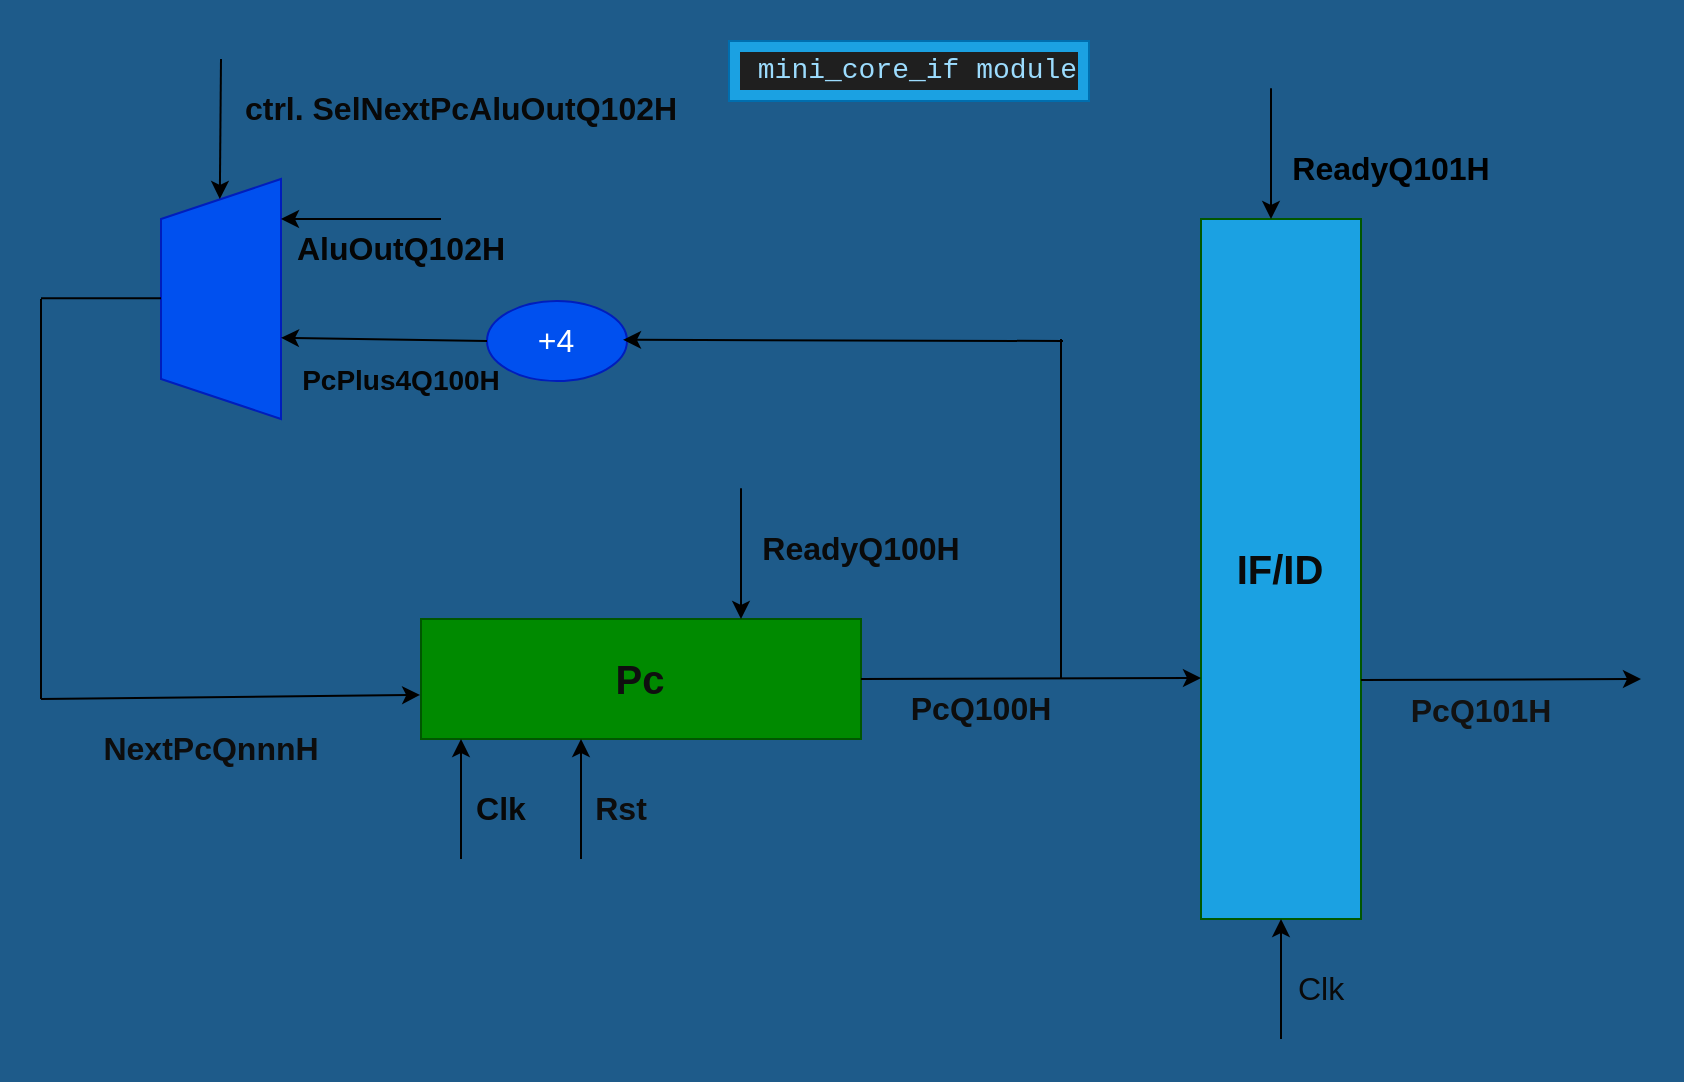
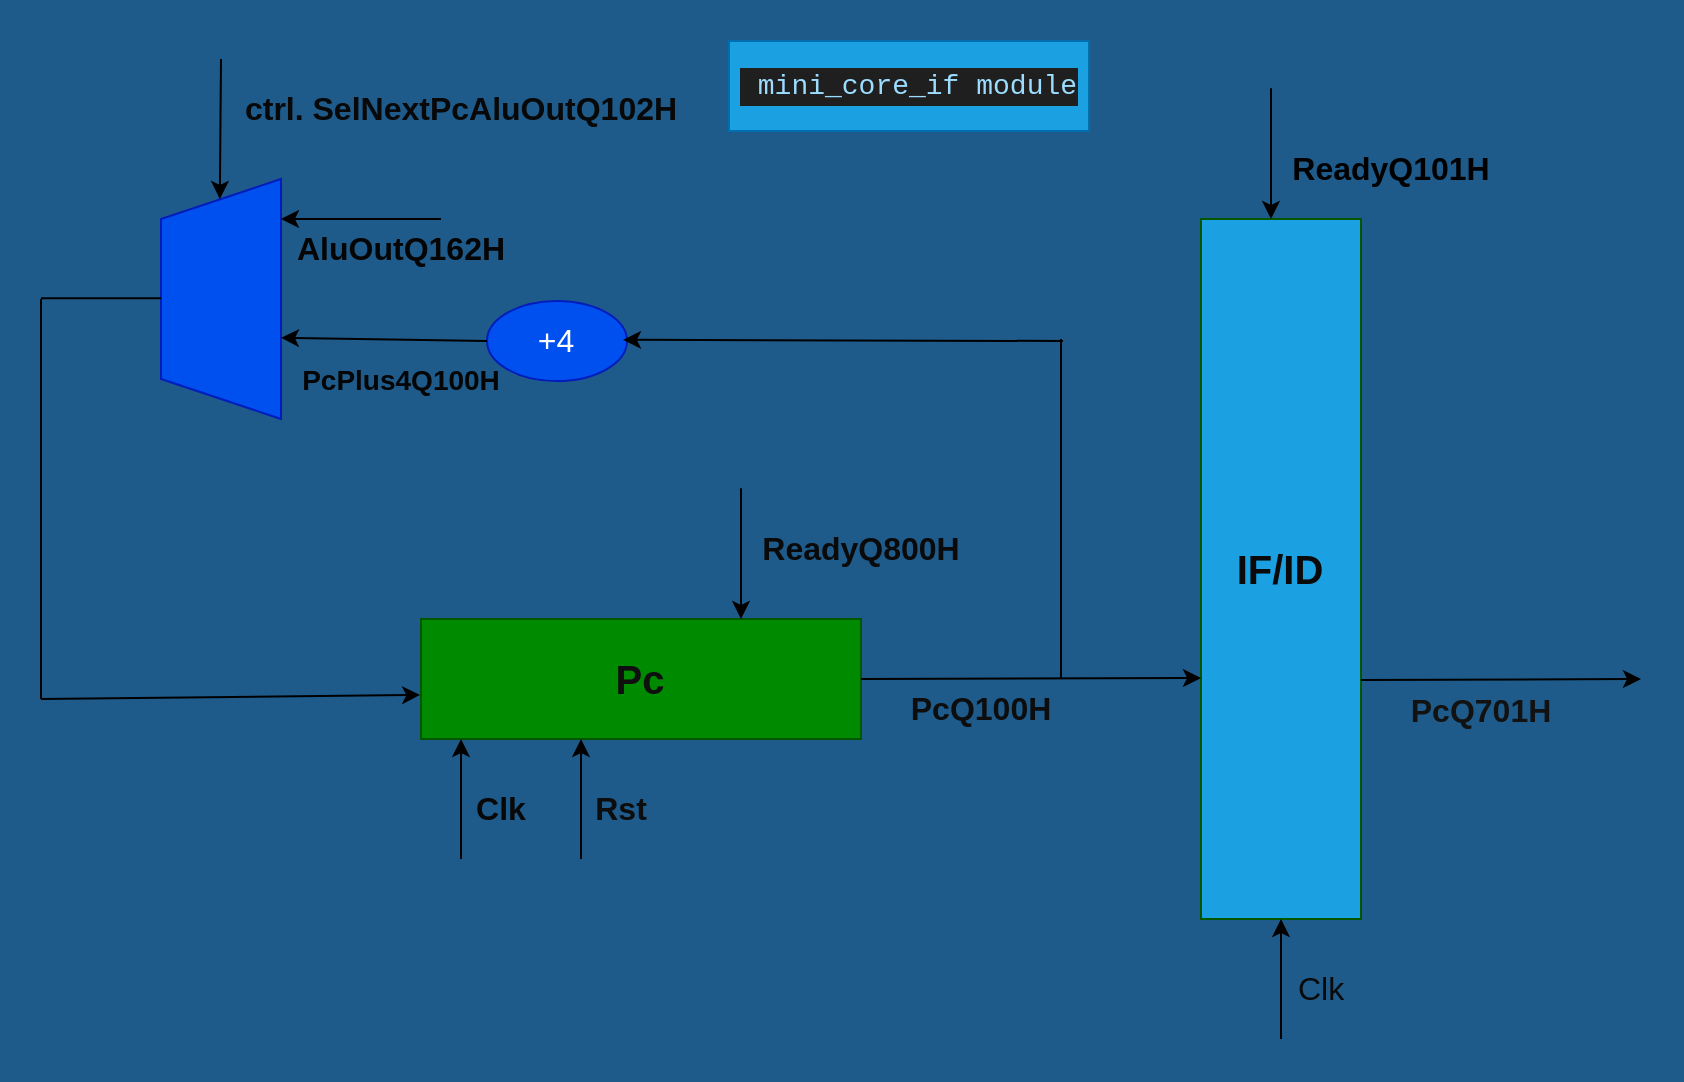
  <mxCell id="0" />
  <mxCell id="1" parent="0" />
  <mxCell id="2" value="&lt;b&gt;&lt;font color=&quot;#0f0f0f&quot; style=&quot;font-size: 20px;&quot;&gt;Pc&lt;/font&gt;&lt;/b&gt;" style="rounded=0;whiteSpace=wrap;html=1;fillColor=#008a00;fontColor=#ffffff;strokeColor=#005700;" vertex="1" parent="1"><mxGeometry x="210" y="309" width="220" height="60" as="geometry" /></mxCell>
  <mxCell id="3" value="" style="endArrow=classic;html=1;" edge="1" parent="1"><mxGeometry width="50" height="50" relative="1" as="geometry"><mxPoint x="230" y="429" as="sourcePoint" /><mxPoint x="230" y="369" as="targetPoint" /></mxGeometry></mxCell>
  <mxCell id="4" value="&lt;font style=&quot;font-size: 16px;&quot;&gt;Clk&lt;/font&gt;" style="text;html=1;align=center;verticalAlign=middle;resizable=0;points=[];autosize=1;strokeColor=none;fillColor=none;fontColor=#080808;fontStyle=1;" vertex="1" parent="1"><mxGeometry x="225" y="389" width="50" height="30" as="geometry" /></mxCell>
  <mxCell id="5" value="" style="endArrow=classic;html=1;" edge="1" parent="1"><mxGeometry width="50" height="50" relative="1" as="geometry"><mxPoint x="290" y="429" as="sourcePoint" /><mxPoint x="290" y="369" as="targetPoint" /></mxGeometry></mxCell>
  <mxCell id="6" value="&lt;font style=&quot;font-size: 16px;&quot;&gt;Rst&lt;/font&gt;" style="text;html=1;align=center;verticalAlign=middle;resizable=0;points=[];autosize=1;strokeColor=none;fillColor=none;fontColor=#0d0d0d;fontStyle=1;" vertex="1" parent="1"><mxGeometry x="285" y="389" width="50" height="30" as="geometry" /></mxCell>
- <mxCell id="7" value="&lt;div style=&quot;color: rgb(204, 204, 204); background-color: rgb(31, 31, 31); font-family: Consolas, &amp;quot;Courier New&amp;quot;, monospace; font-size: 14px; line-height: 19px;&quot;&gt;&amp;nbsp;&lt;span style=&quot;color: #9cdcfe;&quot;&gt;mini_core_if module&lt;/span&gt;&lt;/div&gt;" style="text;html=1;align=center;verticalAlign=middle;resizable=0;points=[];autosize=1;strokeColor=#006EAF;fillColor=#1ba1e2;fontColor=#ffffff;" vertex="1" parent="1"><mxGeometry x="364" y="20" width="180" height="30" as="geometry" /></mxCell>
+ <mxCell id="7" value="&lt;div style=&quot;color: rgb(204, 204, 204); background-color: rgb(31, 31, 31); font-family: Consolas, &amp;quot;Courier New&amp;quot;, monospace; font-size: 14px; line-height: 19px;&quot;&gt;&amp;nbsp;&lt;span style=&quot;color: #9cdcfe;&quot;&gt;mini_core_if module&lt;/span&gt;&lt;/div&gt;" style="text;html=1;align=center;verticalAlign=middle;resizable=0;points=[];autosize=1;strokeColor=#006EAF;fillColor=#1ba1e2;fontColor=#ffffff;" vertex="1" parent="1"><mxGeometry x="364" y="20" width="180" height="45" as="geometry" /></mxCell>
  <mxCell id="8" value="&lt;b&gt;&lt;font style=&quot;font-size: 20px;&quot; color=&quot;#0a0a0a&quot;&gt;IF/ID&lt;/font&gt;&lt;/b&gt;" style="rounded=0;whiteSpace=wrap;html=1;fillColor=#1ba1e2;strokeColor=#005700;fontColor=#ffffff;" vertex="1" parent="1"><mxGeometry x="600" y="109" width="80" height="350" as="geometry" /></mxCell>
  <mxCell id="9" value="" style="endArrow=classic;html=1;fontSize=20;fontColor=#0f0f0f;exitX=1;exitY=0.5;exitDx=0;exitDy=0;" edge="1" parent="1" source="2"><mxGeometry relative="1" as="geometry"><mxPoint x="500" y="338.5" as="sourcePoint" /><mxPoint x="600" y="338.5" as="targetPoint" /><Array as="points" /></mxGeometry></mxCell>
  <mxCell id="10" value="&lt;font style=&quot;font-size: 16px;&quot;&gt;PcQ100H&lt;/font&gt;" style="text;html=1;align=center;verticalAlign=middle;resizable=0;points=[];autosize=1;strokeColor=none;fillColor=none;fontSize=12;fontColor=#0d0d0d;fontStyle=1;" vertex="1" parent="1"><mxGeometry x="445" y="339" width="90" height="30" as="geometry" /></mxCell>
  <mxCell id="11" value="" style="endArrow=classic;html=1;" edge="1" parent="1"><mxGeometry width="50" height="50" relative="1" as="geometry"><mxPoint x="370" y="269" as="sourcePoint" /><mxPoint x="370" y="309" as="targetPoint" /><Array as="points"><mxPoint x="370" y="239" /><mxPoint x="370" y="269" /></Array></mxGeometry></mxCell>
- <mxCell id="12" value="&lt;font style=&quot;font-size: 16px;&quot;&gt;ReadyQ100H&lt;/font&gt;" style="text;html=1;align=center;verticalAlign=middle;resizable=0;points=[];autosize=1;strokeColor=none;fillColor=none;fontSize=12;fontColor=#0a0a0a;fontStyle=1;" vertex="1" parent="1"><mxGeometry x="370" y="259" width="120" height="30" as="geometry" /></mxCell>
+ <mxCell id="12" value="&lt;font style=&quot;font-size: 16px;&quot;&gt;ReadyQ800H&lt;/font&gt;" style="text;html=1;align=center;verticalAlign=middle;resizable=0;points=[];autosize=1;strokeColor=none;fillColor=none;fontSize=12;fontColor=#0a0a0a;fontStyle=1;" vertex="1" parent="1"><mxGeometry x="370" y="259" width="120" height="30" as="geometry" /></mxCell>
  <mxCell id="13" value="" style="endArrow=classic;html=1;" edge="1" parent="1"><mxGeometry width="50" height="50" relative="1" as="geometry"><mxPoint x="640" y="519" as="sourcePoint" /><mxPoint x="640" y="459" as="targetPoint" /></mxGeometry></mxCell>
  <mxCell id="14" value="&lt;font style=&quot;font-size: 16px;&quot;&gt;Clk&lt;/font&gt;" style="text;html=1;align=center;verticalAlign=middle;resizable=0;points=[];autosize=1;strokeColor=none;fillColor=none;fontColor=#0a0a0a;" vertex="1" parent="1"><mxGeometry x="635" y="479" width="50" height="30" as="geometry" /></mxCell>
  <mxCell id="15" value="" style="endArrow=classic;html=1;" edge="1" parent="1"><mxGeometry width="50" height="50" relative="1" as="geometry"><mxPoint x="635" y="69" as="sourcePoint" /><mxPoint x="635" y="109" as="targetPoint" /><Array as="points"><mxPoint x="635" y="39" /><mxPoint x="635" y="69" /></Array></mxGeometry></mxCell>
  <mxCell id="16" value="&lt;font style=&quot;font-size: 16px;&quot;&gt;ReadyQ101H&lt;/font&gt;" style="text;html=1;align=center;verticalAlign=middle;resizable=0;points=[];autosize=1;strokeColor=none;fillColor=none;fontSize=12;fontColor=#000000;fontStyle=1;" vertex="1" parent="1"><mxGeometry x="635" y="69" width="120" height="30" as="geometry" /></mxCell>
  <mxCell id="17" value="" style="endArrow=classic;html=1;fontSize=20;fontColor=#0f0f0f;exitX=1;exitY=0.5;exitDx=0;exitDy=0;" edge="1" parent="1"><mxGeometry relative="1" as="geometry"><mxPoint x="680" y="339.5" as="sourcePoint" /><mxPoint x="820" y="339" as="targetPoint" /><Array as="points" /></mxGeometry></mxCell>
- <mxCell id="18" value="&lt;font style=&quot;font-size: 16px;&quot;&gt;PcQ101H&lt;/font&gt;" style="text;html=1;align=center;verticalAlign=middle;resizable=0;points=[];autosize=1;strokeColor=none;fillColor=none;fontSize=12;fontColor=#121212;fontStyle=1;" vertex="1" parent="1"><mxGeometry x="695" y="339.5" width="90" height="30" as="geometry" /></mxCell>
+ <mxCell id="18" value="&lt;font style=&quot;font-size: 16px;&quot;&gt;PcQ701H&lt;/font&gt;" style="text;html=1;align=center;verticalAlign=middle;resizable=0;points=[];autosize=1;strokeColor=none;fillColor=none;fontSize=12;fontColor=#121212;fontStyle=1;" vertex="1" parent="1"><mxGeometry x="695" y="339.5" width="90" height="30" as="geometry" /></mxCell>
  <mxCell id="19" value="" style="shape=trapezoid;perimeter=trapezoidPerimeter;whiteSpace=wrap;html=1;fixedSize=1;fontSize=12;fontColor=#ffffff;fillColor=#0050ef;size=20;rotation=-90;strokeColor=#001DBC;" vertex="1" parent="1"><mxGeometry x="50" y="119" width="120" height="60" as="geometry" /></mxCell>
  <mxCell id="20" value="" style="endArrow=none;html=1;fontSize=12;fontColor=#FFFFFF;" edge="1" parent="1"><mxGeometry width="50" height="50" relative="1" as="geometry"><mxPoint x="20" y="148.58" as="sourcePoint" /><mxPoint x="80" y="148.58" as="targetPoint" /></mxGeometry></mxCell>
  <mxCell id="21" value="" style="endArrow=none;html=1;fontSize=12;fontColor=#FFFFFF;" edge="1" parent="1"><mxGeometry width="50" height="50" relative="1" as="geometry"><mxPoint x="20" y="349" as="sourcePoint" /><mxPoint x="20" y="149" as="targetPoint" /></mxGeometry></mxCell>
  <mxCell id="22" value="" style="endArrow=classic;html=1;fontSize=12;fontColor=#9CDCFE;" edge="1" parent="1"><mxGeometry width="50" height="50" relative="1" as="geometry"><mxPoint x="110" y="29" as="sourcePoint" /><mxPoint x="109.41" y="99" as="targetPoint" /></mxGeometry></mxCell>
  <mxCell id="23" value="&lt;font style=&quot;font-size: 16px;&quot;&gt;ctrl. SelNextPcAluOutQ102H&lt;/font&gt;" style="text;html=1;align=center;verticalAlign=middle;resizable=0;points=[];autosize=1;strokeColor=none;fillColor=none;fontSize=12;fontColor=#080808;fontStyle=1;" vertex="1" parent="1"><mxGeometry x="110" y="39" width="240" height="30" as="geometry" /></mxCell>
  <mxCell id="24" value="" style="endArrow=classic;html=1;fontSize=16;fontColor=#9CDCFE;" edge="1" parent="1"><mxGeometry width="50" height="50" relative="1" as="geometry"><mxPoint x="220" y="109" as="sourcePoint" /><mxPoint x="140" y="109" as="targetPoint" /></mxGeometry></mxCell>
- <mxCell id="25" value="AluOutQ102H" style="text;html=1;align=center;verticalAlign=middle;resizable=0;points=[];autosize=1;strokeColor=none;fillColor=none;fontSize=16;fontColor=#050505;fontStyle=1;" vertex="1" parent="1"><mxGeometry x="135" y="109" width="130" height="30" as="geometry" /></mxCell>
+ <mxCell id="25" value="AluOutQ162H" style="text;html=1;align=center;verticalAlign=middle;resizable=0;points=[];autosize=1;strokeColor=none;fillColor=none;fontSize=16;fontColor=#050505;fontStyle=1;" vertex="1" parent="1"><mxGeometry x="135" y="109" width="130" height="30" as="geometry" /></mxCell>
  <mxCell id="26" value="+4" style="ellipse;whiteSpace=wrap;html=1;fontSize=16;fontColor=#ffffff;fillColor=#0050ef;strokeColor=#001DBC;" vertex="1" parent="1"><mxGeometry x="243" y="150" width="70" height="40" as="geometry" /></mxCell>
  <mxCell id="27" value="" style="endArrow=classic;html=1;fontSize=16;fontColor=#9CDCFE;exitX=0;exitY=0.5;exitDx=0;exitDy=0;" edge="1" parent="1" source="26"><mxGeometry width="50" height="50" relative="1" as="geometry"><mxPoint x="180" y="168.41" as="sourcePoint" /><mxPoint x="140" y="168.41" as="targetPoint" /></mxGeometry></mxCell>
  <mxCell id="28" value="" style="endArrow=classic;html=1;fontSize=16;fontColor=#9CDCFE;" edge="1" parent="1"><mxGeometry width="50" height="50" relative="1" as="geometry"><mxPoint x="531" y="170" as="sourcePoint" /><mxPoint x="311" y="169.41" as="targetPoint" /></mxGeometry></mxCell>
  <mxCell id="29" value="" style="endArrow=none;html=1;fontSize=16;fontColor=#9CDCFE;" edge="1" parent="1"><mxGeometry width="50" height="50" relative="1" as="geometry"><mxPoint x="530" y="339" as="sourcePoint" /><mxPoint x="530" y="169" as="targetPoint" /></mxGeometry></mxCell>
  <mxCell id="30" value="" style="endArrow=classic;html=1;fontSize=16;fontColor=#9CDCFE;entryX=-0.002;entryY=0.633;entryDx=0;entryDy=0;entryPerimeter=0;" edge="1" parent="1" target="2"><mxGeometry width="50" height="50" relative="1" as="geometry"><mxPoint x="20" y="349" as="sourcePoint" /><mxPoint x="90" y="349" as="targetPoint" /></mxGeometry></mxCell>
- <mxCell id="31" value="&lt;font color=&quot;#0d0d0d&quot;&gt;NextPcQnnnH&lt;/font&gt;" style="text;html=1;align=center;verticalAlign=middle;resizable=0;points=[];autosize=1;strokeColor=none;fillColor=none;fontSize=16;fontColor=#9CDCFE;fontStyle=1;" vertex="1" parent="1"><mxGeometry x="40" y="359" width="130" height="30" as="geometry" /></mxCell>
  <mxCell id="32" value="PcPlus4Q100H" style="text;html=1;align=center;verticalAlign=middle;resizable=0;points=[];autosize=1;strokeColor=none;fillColor=none;fontSize=14;fontColor=#050505;fontStyle=1;" vertex="1" parent="1"><mxGeometry x="141.5" y="175" width="117" height="29" as="geometry" /></mxCell>
